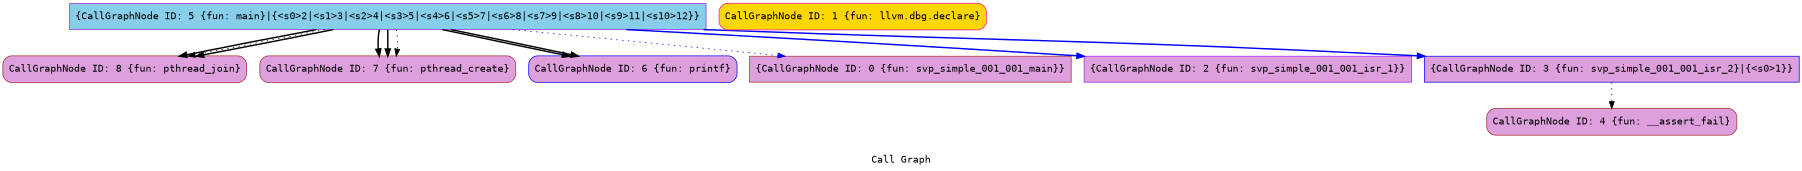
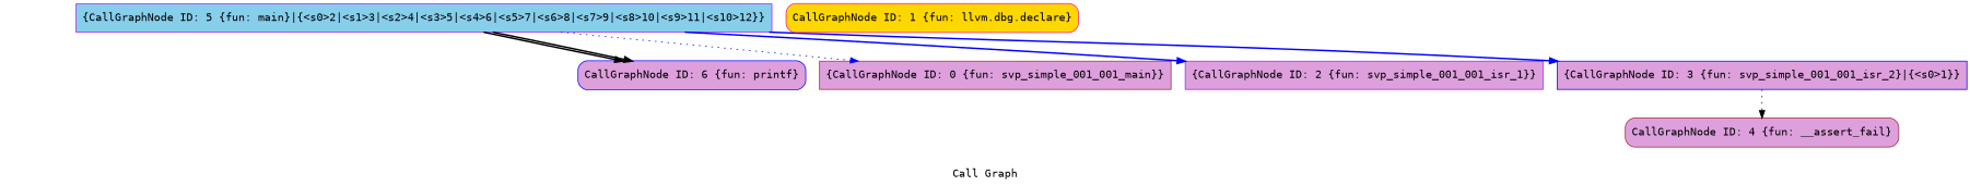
  digraph {
    fontname="DejaVu Sans Mono"
    label="Call Graph"
    node [color=brown fillcolor=plum fontname="DejaVu Sans Mono" shape=Mrecord style=filled]
    edge [color=black fontname="DejaVu Sans Mono" style=bold tailport=s0]
-   n1 [label="{CallGraphNode ID: 8 \{fun: pthread_join\}}"]
-   n2 [label="{CallGraphNode ID: 7 \{fun: pthread_create\}}"]
    n3 [color=blue label="{CallGraphNode ID: 6 \{fun: printf\}}"]
    n4 [color=purple fillcolor=skyblue label="{CallGraphNode ID: 5 \{fun: main\}|{<s0>2|<s1>3|<s2>4|<s3>5|<s4>6|<s5>7|<s6>8|<s7>9|<s8>10|<s9>11|<s10>12}}" shape=box]
    n5 [label="{CallGraphNode ID: 0 \{fun: svp_simple_001_001_main\}}" shape=box]
    n6 [color=purple label="{CallGraphNode ID: 2 \{fun: svp_simple_001_001_isr_1\}}" shape=box]
    n7 [color=blue label="{CallGraphNode ID: 3 \{fun: svp_simple_001_001_isr_2\}|{<s0>1}}" shape=box]
    n8 [label="{CallGraphNode ID: 4 \{fun: __assert_fail\}}"]
    n9 [color=deeppink fillcolor=gold label="{CallGraphNode ID: 1 \{fun: llvm.dbg.declare\}}"]
-   n4 -> n1 [tailport=s4]
-   n4 -> n1 [style=dotted tailport=s5]
-   n4 -> n1 [tailport=s6]
-   n4 -> n2 [tailport=s1]
-   n4 -> n2 [tailport=s2]
-   n4 -> n2 [style=dotted tailport=s3]
    n4 -> n3
    n4 -> n3 [tailport=s7]
    n4 -> n5 [color=blue style=dotted tailport=s8]
    n4 -> n6 [color=blue tailport=s9]
    n4 -> n7 [color=blue tailport=s10]
    n7 -> n8 [style=dotted]
  }
